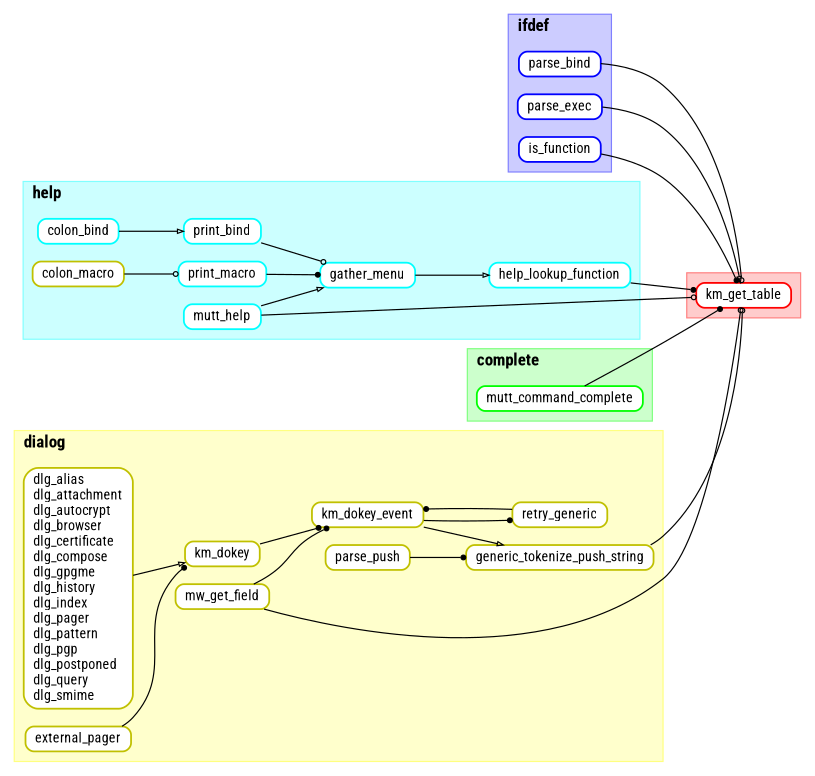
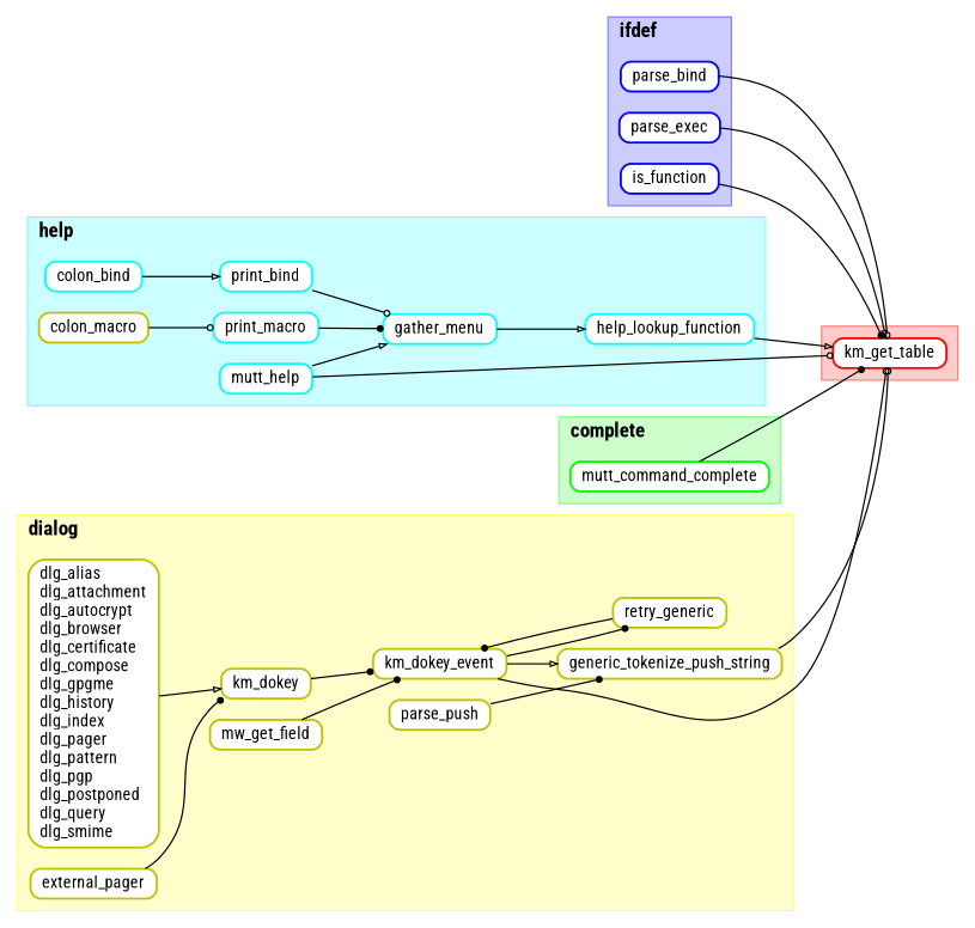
  digraph {
    compound=true
    fontname="Roboto Condensed"
    nodesep=0.2
    rankdir=LR
    ranksep=0.5
    node [color="#c0c000" fillcolor="#ffffff" fontname="Roboto Condensed" fontsize=12 penwidth=1.5 shape=Mrecord style=filled]
    edge [arrowhead=dot arrowsize=0.5 fontname="Roboto Condensed" penwidth=1.0]
    km_get_table [color="#ff0000" height=0.2]
    parse_bind [color="#0000ff" height=0.2]
    parse_exec [color="#0000ff" height=0.2]
    is_function [color="#0000ff" height=0.2]
    mutt_help [color="#00ffff" height=0.2]
    colon_bind [color="#00ffff" height=0.2]
    print_bind [color="#00ffff" height=0.2]
    gather_menu [color="#00ffff" height=0.2]
    colon_macro [height=0.2]
    print_macro [color="#00ffff" height=0.2]
    help_lookup_function [color="#00ffff" height=0.2]
    mutt_command_complete [color="#00ff00" height=0.2]
    n13 [height=0.2 label="dlg_alias\ldlg_attachment\ldlg_autocrypt\ldlg_browser\ldlg_certificate\ldlg_compose\ldlg_gpgme\ldlg_history\ldlg_index\ldlg_pager\ldlg_pattern\ldlg_pgp\ldlg_postponed\ldlg_query\ldlg_smime\l"]
    km_dokey [height=0.2]
    km_dokey_event [height=0.2]
    external_pager [height=0.2]
    generic_tokenize_push_string [height=0.2]
    retry_generic [height=0.2]
    mw_get_field [height=0.2]
    parse_push [height=0.2]
    subgraph cluster_1 {
      color="#ff8080"
      fillcolor="#ffcccc"
      fontcolor=black
      style=filled
      km_get_table
    }
    subgraph cluster_2 {
      color="#8080ff"
      fillcolor="#ccccff"
      fontcolor=black
      label=<<b>ifdef</b>>
      labeljust=left
      style=filled
      parse_bind
      parse_exec
      is_function
    }
    subgraph cluster_3 {
      color="#80ffff"
      fillcolor="#ccffff"
      fontcolor=black
      label=<<b>help</b>>
      labeljust=left
      style=filled
      mutt_help
      colon_bind
      print_bind
      gather_menu
      colon_macro
      print_macro
      help_lookup_function
    }
    subgraph cluster_4 {
      color="#80ff80"
      fillcolor="#ccffcc"
      fontcolor=black
      label=<<b>complete</b>>
      labeljust=left
      style=filled
      mutt_command_complete
    }
    subgraph cluster_5 {
      color="#ffff80"
      fillcolor="#ffffcc"
      fontcolor=black
      label=<<b>dialog</b>>
      labeljust=left
      style=filled
      n13
      km_dokey
      km_dokey_event
      external_pager
      generic_tokenize_push_string
      retry_generic
      mw_get_field
      parse_push
    }
    parse_bind -> km_get_table [arrowhead=odot]
    parse_exec -> km_get_table [arrowhead=onormal]
    is_function -> km_get_table
    mutt_help -> km_get_table [arrowhead=odot]
    mutt_help -> gather_menu [arrowhead=onormal]
    colon_bind -> print_bind [arrowhead=onormal]
    print_bind -> gather_menu [arrowhead=odot]
    gather_menu -> help_lookup_function [arrowhead=onormal]
    colon_macro -> print_macro [arrowhead=odot]
    print_macro -> gather_menu
-   help_lookup_function -> km_get_table
+   help_lookup_function -> km_get_table [arrowhead=onormal]
    mutt_command_complete -> km_get_table
    n13 -> km_dokey [arrowhead=onormal]
    km_dokey -> km_dokey_event
-   mw_get_field -> km_get_table [arrowhead=odot]
+   km_dokey_event -> km_get_table [arrowhead=odot]
    km_dokey_event -> generic_tokenize_push_string [arrowhead=onormal]
    km_dokey_event -> retry_generic
    external_pager -> km_dokey
    generic_tokenize_push_string -> km_get_table [arrowhead=odot]
    retry_generic -> km_dokey_event
    mw_get_field -> km_dokey_event
    parse_push -> generic_tokenize_push_string
  }
